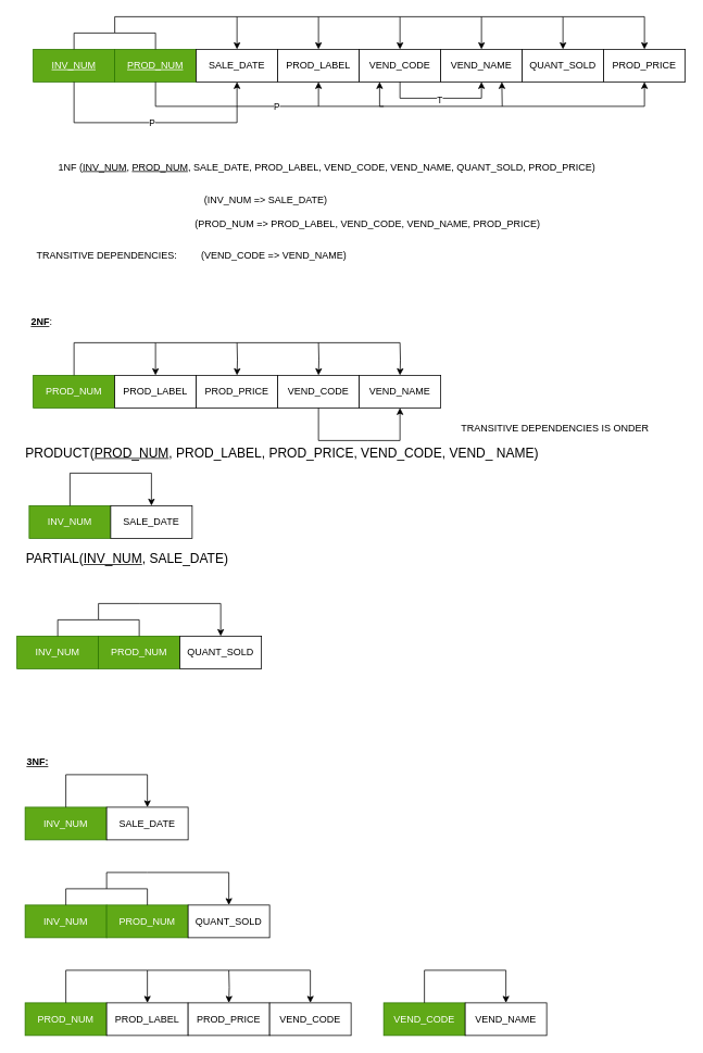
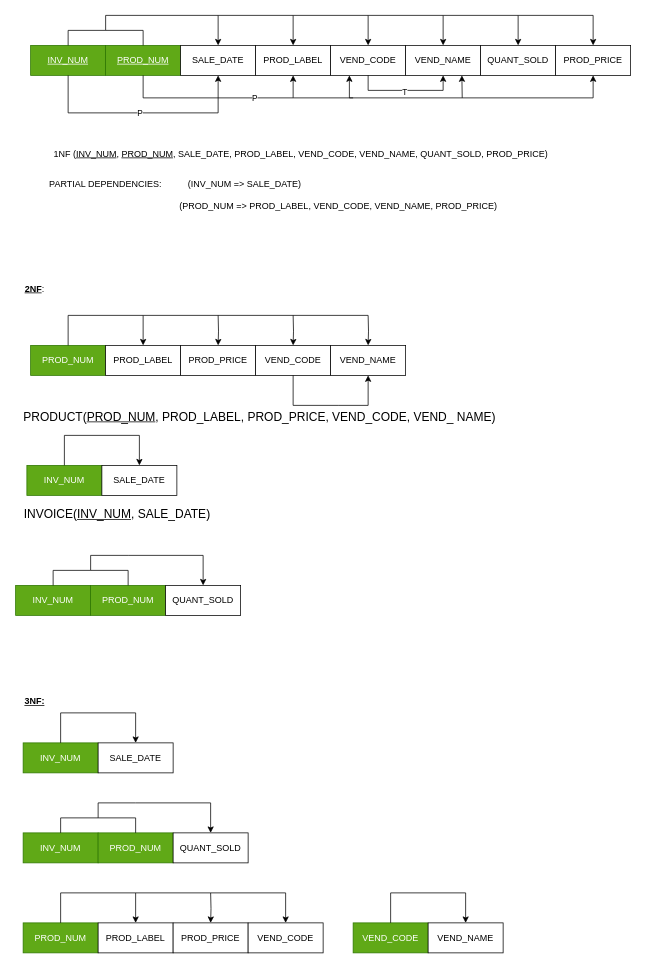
  <mxCell id="0" />
  <mxCell id="1" parent="0" />
  <mxCell id="2" value="&lt;font&gt;&lt;u&gt;INV_NUM&lt;/u&gt;&lt;/font&gt;" style="whiteSpace=wrap;html=1;align=center;fillColor=#60a917;fontColor=#ffffff;strokeColor=#2D7600;" parent="1" vertex="1"><mxGeometry x="40" y="60" width="100" height="40" as="geometry" /></mxCell>
  <mxCell id="3" value="&lt;u&gt;PROD_NUM&lt;/u&gt;" style="whiteSpace=wrap;html=1;align=center;fillColor=#60a917;fontColor=#ffffff;strokeColor=#2D7600;" parent="1" vertex="1"><mxGeometry x="140" y="60" width="100" height="40" as="geometry" /></mxCell>
  <mxCell id="4" value="SALE_DATE" style="whiteSpace=wrap;html=1;align=center;" parent="1" vertex="1"><mxGeometry x="240" y="60" width="100" height="40" as="geometry" /></mxCell>
  <mxCell id="5" value="PROD_LABEL" style="whiteSpace=wrap;html=1;align=center;" parent="1" vertex="1"><mxGeometry x="340" y="60" width="100" height="40" as="geometry" /></mxCell>
  <mxCell id="6" style="edgeStyle=orthogonalEdgeStyle;rounded=0;orthogonalLoop=1;jettySize=auto;html=1;exitX=0.25;exitY=1;exitDx=0;exitDy=0;entryX=0.25;entryY=1;entryDx=0;entryDy=0;" parent="1" target="7" edge="1"><mxGeometry relative="1" as="geometry"><mxPoint x="470" y="130" as="sourcePoint" /></mxGeometry></mxCell>
  <mxCell id="7" value="VEND_CODE" style="whiteSpace=wrap;html=1;align=center;" parent="1" vertex="1"><mxGeometry x="440" y="60" width="100" height="40" as="geometry" /></mxCell>
  <mxCell id="8" style="edgeStyle=orthogonalEdgeStyle;rounded=0;orthogonalLoop=1;jettySize=auto;html=1;exitX=0.75;exitY=1;exitDx=0;exitDy=0;entryX=0.75;entryY=1;entryDx=0;entryDy=0;" parent="1" target="9" edge="1"><mxGeometry relative="1" as="geometry"><mxPoint x="615.455" y="130" as="sourcePoint" /></mxGeometry></mxCell>
  <mxCell id="9" value="VEND_NAME" style="whiteSpace=wrap;html=1;align=center;" parent="1" vertex="1"><mxGeometry x="540" y="60" width="100" height="40" as="geometry" /></mxCell>
  <mxCell id="10" value="QUANT_SOLD" style="whiteSpace=wrap;html=1;align=center;" parent="1" vertex="1"><mxGeometry x="640" y="60" width="100" height="40" as="geometry" /></mxCell>
  <mxCell id="11" value="PROD_PRICE" style="whiteSpace=wrap;html=1;align=center;" parent="1" vertex="1"><mxGeometry x="740" y="60" width="100" height="40" as="geometry" /></mxCell>
  <mxCell id="12" value="" style="endArrow=classic;html=1;rounded=0;exitX=0.5;exitY=0;exitDx=0;exitDy=0;entryX=0.5;entryY=0;entryDx=0;entryDy=0;" parent="1" source="2" target="4" edge="1"><mxGeometry width="50" height="50" relative="1" as="geometry"><mxPoint x="100" y="10" as="sourcePoint" /><mxPoint x="150" y="-40" as="targetPoint" /><Array as="points"><mxPoint x="90" y="40" /><mxPoint x="140" y="40" /><mxPoint x="140" y="20" /><mxPoint x="290" y="20" /></Array></mxGeometry></mxCell>
  <mxCell id="13" value="" style="endArrow=none;html=1;rounded=0;exitX=0.5;exitY=0;exitDx=0;exitDy=0;" parent="1" source="3" edge="1"><mxGeometry width="50" height="50" relative="1" as="geometry"><mxPoint x="230" y="190" as="sourcePoint" /><mxPoint x="140" y="40" as="targetPoint" /><Array as="points"><mxPoint x="190" y="40" /></Array></mxGeometry></mxCell>
  <mxCell id="14" value="" style="endArrow=classic;html=1;rounded=0;entryX=0.5;entryY=0;entryDx=0;entryDy=0;" parent="1" target="5" edge="1"><mxGeometry width="50" height="50" relative="1" as="geometry"><mxPoint x="290" y="20" as="sourcePoint" /><mxPoint x="415" y="-40" as="targetPoint" /><Array as="points"><mxPoint x="390" y="20" /></Array></mxGeometry></mxCell>
  <mxCell id="15" value="" style="endArrow=classic;html=1;rounded=0;entryX=0.5;entryY=0;entryDx=0;entryDy=0;" parent="1" target="7" edge="1"><mxGeometry width="50" height="50" relative="1" as="geometry"><mxPoint x="390" y="20" as="sourcePoint" /><mxPoint x="520" y="-30" as="targetPoint" /><Array as="points"><mxPoint x="490" y="20" /></Array></mxGeometry></mxCell>
  <mxCell id="16" value="" style="endArrow=classic;html=1;rounded=0;entryX=0.5;entryY=0;entryDx=0;entryDy=0;" parent="1" target="9" edge="1"><mxGeometry width="50" height="50" relative="1" as="geometry"><mxPoint x="490" y="20" as="sourcePoint" /><mxPoint x="610" y="-40" as="targetPoint" /><Array as="points"><mxPoint x="590" y="20" /></Array></mxGeometry></mxCell>
  <mxCell id="17" value="" style="endArrow=classic;html=1;rounded=0;entryX=0.5;entryY=0;entryDx=0;entryDy=0;" parent="1" target="10" edge="1"><mxGeometry width="50" height="50" relative="1" as="geometry"><mxPoint x="590" y="20" as="sourcePoint" /><mxPoint x="720" y="-40" as="targetPoint" /><Array as="points"><mxPoint x="690" y="20" /></Array></mxGeometry></mxCell>
  <mxCell id="18" value="" style="endArrow=classic;html=1;rounded=0;entryX=0.5;entryY=0;entryDx=0;entryDy=0;" parent="1" target="11" edge="1"><mxGeometry width="50" height="50" relative="1" as="geometry"><mxPoint x="690" y="20" as="sourcePoint" /><mxPoint x="790" y="-30" as="targetPoint" /><Array as="points"><mxPoint x="790" y="20" /></Array></mxGeometry></mxCell>
  <mxCell id="19" value="" style="endArrow=classic;html=1;rounded=0;exitX=0.5;exitY=1;exitDx=0;exitDy=0;entryX=0.5;entryY=1;entryDx=0;entryDy=0;" parent="1" source="3" target="5" edge="1"><mxGeometry width="50" height="50" relative="1" as="geometry"><mxPoint x="250" y="230" as="sourcePoint" /><mxPoint x="460" y="130" as="targetPoint" /><Array as="points"><mxPoint x="190" y="130" /><mxPoint x="390" y="130" /></Array></mxGeometry></mxCell>
  <mxCell id="20" value="P" style="edgeLabel;html=1;align=center;verticalAlign=middle;resizable=0;points=[];" parent="19" vertex="1" connectable="0"><mxGeometry x="0.371" relative="1" as="geometry"><mxPoint as="offset" /></mxGeometry></mxCell>
  <mxCell id="21" value="" style="endArrow=classic;html=1;rounded=0;entryX=0.5;entryY=1;entryDx=0;entryDy=0;" parent="1" target="11" edge="1"><mxGeometry width="50" height="50" relative="1" as="geometry"><mxPoint x="390" y="130" as="sourcePoint" /><mxPoint x="540" y="180" as="targetPoint" /><Array as="points"><mxPoint x="790" y="130" /></Array></mxGeometry></mxCell>
  <mxCell id="22" value="" style="endArrow=classic;html=1;rounded=0;exitX=0.5;exitY=1;exitDx=0;exitDy=0;entryX=0.5;entryY=1;entryDx=0;entryDy=0;" parent="1" source="7" target="9" edge="1"><mxGeometry width="50" height="50" relative="1" as="geometry"><mxPoint x="490" y="240" as="sourcePoint" /><mxPoint x="540" y="190" as="targetPoint" /><Array as="points"><mxPoint x="490" y="120" /><mxPoint x="590" y="120" /></Array></mxGeometry></mxCell>
  <mxCell id="23" value="T" style="edgeLabel;html=1;align=center;verticalAlign=middle;resizable=0;points=[];" parent="22" vertex="1" connectable="0"><mxGeometry x="-0.026" y="-1" relative="1" as="geometry"><mxPoint as="offset" /></mxGeometry></mxCell>
  <mxCell id="24" value="" style="endArrow=classic;html=1;rounded=0;exitX=0.5;exitY=1;exitDx=0;exitDy=0;entryX=0.5;entryY=1;entryDx=0;entryDy=0;" parent="1" source="2" target="4" edge="1"><mxGeometry width="50" height="50" relative="1" as="geometry"><mxPoint x="130" y="210" as="sourcePoint" /><mxPoint x="180" y="160" as="targetPoint" /><Array as="points"><mxPoint x="90" y="150" /><mxPoint x="290" y="150" /></Array></mxGeometry></mxCell>
  <mxCell id="25" value="P" style="edgeLabel;html=1;align=center;verticalAlign=middle;resizable=0;points=[];" parent="24" vertex="1" connectable="0"><mxGeometry x="-0.031" relative="1" as="geometry"><mxPoint as="offset" /></mxGeometry></mxCell>
  <mxCell id="26" value="1NF (&lt;u&gt;INV_NUM&lt;/u&gt;, &lt;u&gt;PROD_NUM&lt;/u&gt;, SALE_DATE, PROD_LABEL, VEND_CODE, VEND_NAME, QUANT_SOLD, PROD_PRICE)" style="text;html=1;align=center;verticalAlign=middle;resizable=0;points=[];autosize=1;strokeColor=none;fillColor=none;" parent="1" vertex="1"><mxGeometry x="60" y="190" width="680" height="30" as="geometry" /></mxCell>
+ <mxCell id="27" value="PARTIAL DEPENDEN&lt;span style=&quot;background-color: transparent; color: light-dark(rgb(0, 0, 0), rgb(255, 255, 255));&quot;&gt;CIES:&lt;/span&gt;" style="text;strokeColor=none;align=center;fillColor=none;html=1;verticalAlign=middle;whiteSpace=wrap;rounded=0;" parent="1" vertex="1"><mxGeometry x="60" y="230" width="160" height="30" as="geometry" /></mxCell>
  <mxCell id="28" value="(INV_NUM =&amp;gt; SALE_DATE)" style="text;html=1;align=center;verticalAlign=middle;resizable=0;points=[];autosize=1;strokeColor=none;fillColor=none;" parent="1" vertex="1"><mxGeometry x="240" y="230" width="170" height="30" as="geometry" /></mxCell>
  <mxCell id="29" value="(PROD_NUM =&amp;gt; PROD_LABEL, VEND_CODE, VEND_NAME, PROD_PRICE)" style="text;html=1;align=center;verticalAlign=middle;resizable=0;points=[];autosize=1;strokeColor=none;fillColor=none;" parent="1" vertex="1"><mxGeometry x="225" y="260" width="450" height="30" as="geometry" /></mxCell>
- <mxCell id="30" value="TRANSITIVE DEPENDENCIES:" style="text;html=1;align=center;verticalAlign=middle;resizable=0;points=[];autosize=1;strokeColor=none;fillColor=none;" parent="1" vertex="1"><mxGeometry x="30" y="298" width="200" height="30" as="geometry" /></mxCell>
- <mxCell id="31" value="(VEND_CODE =&amp;gt; VEND_NAME)" style="text;html=1;align=center;verticalAlign=middle;resizable=0;points=[];autosize=1;strokeColor=none;fillColor=none;" parent="1" vertex="1"><mxGeometry x="235" y="298" width="200" height="30" as="geometry" /></mxCell>
  <mxCell id="32" value="PROD_NUM" style="whiteSpace=wrap;html=1;align=center;fillColor=#60a917;fontColor=#ffffff;strokeColor=#2D7600;" parent="1" vertex="1"><mxGeometry x="40" y="460" width="100" height="40" as="geometry" /></mxCell>
  <mxCell id="33" value="PROD_LABEL" style="whiteSpace=wrap;html=1;align=center;" parent="1" vertex="1"><mxGeometry x="140" y="460" width="100" height="40" as="geometry" /></mxCell>
  <mxCell id="34" style="edgeStyle=orthogonalEdgeStyle;rounded=0;orthogonalLoop=1;jettySize=auto;html=1;" parent="1" target="35" edge="1"><mxGeometry relative="1" as="geometry"><mxPoint x="290" y="420" as="sourcePoint" /></mxGeometry></mxCell>
  <mxCell id="35" value="PROD_PRICE" style="whiteSpace=wrap;html=1;align=center;" parent="1" vertex="1"><mxGeometry x="240" y="460" width="100" height="40" as="geometry" /></mxCell>
  <mxCell id="36" style="edgeStyle=orthogonalEdgeStyle;rounded=0;orthogonalLoop=1;jettySize=auto;html=1;" parent="1" target="37" edge="1"><mxGeometry relative="1" as="geometry"><mxPoint x="390" y="420" as="sourcePoint" /></mxGeometry></mxCell>
  <mxCell id="37" value="VEND_CODE" style="whiteSpace=wrap;html=1;align=center;" parent="1" vertex="1"><mxGeometry x="340" y="460" width="100" height="40" as="geometry" /></mxCell>
  <mxCell id="38" value="INV_NUM" style="whiteSpace=wrap;html=1;align=center;fillColor=#60a917;fontColor=#ffffff;strokeColor=#2D7600;" parent="1" vertex="1"><mxGeometry x="35" y="620" width="100" height="40" as="geometry" /></mxCell>
  <mxCell id="39" value="SALE_DATE" style="whiteSpace=wrap;html=1;align=center;" parent="1" vertex="1"><mxGeometry x="135" y="620" width="100" height="40" as="geometry" /></mxCell>
  <mxCell id="40" style="edgeStyle=orthogonalEdgeStyle;rounded=0;orthogonalLoop=1;jettySize=auto;html=1;" parent="1" target="41" edge="1"><mxGeometry relative="1" as="geometry"><mxPoint x="490" y="420" as="sourcePoint" /></mxGeometry></mxCell>
  <mxCell id="41" value="VEND_NAME" style="whiteSpace=wrap;html=1;align=center;" parent="1" vertex="1"><mxGeometry x="440" y="460" width="100" height="40" as="geometry" /></mxCell>
- <mxCell id="42" value="&lt;u&gt;&lt;b&gt;2NF&lt;/b&gt;&lt;/u&gt;:" style="text;html=1;align=center;verticalAlign=middle;resizable=0;points=[];autosize=1;strokeColor=none;fillColor=none;" parent="1" vertex="1"><mxGeometry x="25" y="380" width="50" height="30" as="geometry" /></mxCell>
+ <mxCell id="42" value="&lt;u&gt;&lt;b&gt;2NF&lt;/b&gt;&lt;/u&gt;:" style="text;html=1;align=center;verticalAlign=middle;resizable=0;points=[];autosize=1;strokeColor=none;fillColor=none;" parent="1" vertex="1"><mxGeometry y="370" width="50" height="30" as="geometry" x="20" /></mxCell>
  <mxCell id="43" value="INV_NUM" style="whiteSpace=wrap;html=1;align=center;fillColor=#60a917;fontColor=#ffffff;strokeColor=#2D7600;" parent="1" vertex="1"><mxGeometry y="780" width="100" height="40" as="geometry" x="20" /></mxCell>
  <mxCell id="44" value="PROD_NUM" style="whiteSpace=wrap;html=1;align=center;fillColor=#60a917;fontColor=#ffffff;strokeColor=#2D7600;" parent="1" vertex="1"><mxGeometry x="120" y="780" width="100" height="40" as="geometry" /></mxCell>
  <mxCell id="45" value="QUANT_SOLD" style="whiteSpace=wrap;html=1;align=center;" parent="1" vertex="1"><mxGeometry x="220" y="780" width="100" height="40" as="geometry" /></mxCell>
  <mxCell id="46" value="" style="endArrow=classic;html=1;rounded=0;exitX=0.5;exitY=0;exitDx=0;exitDy=0;entryX=0.5;entryY=0;entryDx=0;entryDy=0;" parent="1" source="32" target="33" edge="1"><mxGeometry width="50" height="50" relative="1" as="geometry"><mxPoint x="170" y="420" as="sourcePoint" /><mxPoint x="220" y="370" as="targetPoint" /><Array as="points"><mxPoint x="90" y="420" /><mxPoint x="190" y="420" /></Array></mxGeometry></mxCell>
  <mxCell id="47" value="" style="endArrow=none;html=1;rounded=0;startFill=0;" parent="1" edge="1"><mxGeometry width="50" height="50" relative="1" as="geometry"><mxPoint x="190" y="420" as="sourcePoint" /><mxPoint x="490" y="420" as="targetPoint" /></mxGeometry></mxCell>
- <mxCell id="48" value="TRANSITIVE DEPENDENCIES IS ONDER" style="text;html=1;align=center;verticalAlign=middle;resizable=0;points=[];autosize=1;strokeColor=none;fillColor=none;" parent="1" vertex="1"><mxGeometry x="555" y="510" width="250" height="30" as="geometry" /></mxCell>
  <mxCell id="49" value="" style="endArrow=classic;html=1;rounded=0;exitX=0.5;exitY=1;exitDx=0;exitDy=0;entryX=0.5;entryY=1;entryDx=0;entryDy=0;" parent="1" source="37" target="41" edge="1"><mxGeometry width="50" height="50" relative="1" as="geometry"><mxPoint x="400" y="560" as="sourcePoint" /><mxPoint x="450" y="510" as="targetPoint" /><Array as="points"><mxPoint x="390" y="540" /><mxPoint x="450" y="540" /><mxPoint x="490" y="540" /></Array></mxGeometry></mxCell>
  <mxCell id="50" value="" style="endArrow=classic;html=1;rounded=0;exitX=0.5;exitY=0;exitDx=0;exitDy=0;entryX=0.5;entryY=0;entryDx=0;entryDy=0;" parent="1" source="38" target="39" edge="1"><mxGeometry width="50" height="50" relative="1" as="geometry"><mxPoint x="325" y="610" as="sourcePoint" /><mxPoint x="375" y="560" as="targetPoint" /><Array as="points"><mxPoint x="85" y="580" /><mxPoint x="185" y="580" /></Array></mxGeometry></mxCell>
  <mxCell id="51" value="" style="endArrow=classic;html=1;rounded=0;exitX=0.5;exitY=0;exitDx=0;exitDy=0;entryX=0.5;entryY=0;entryDx=0;entryDy=0;" parent="1" edge="1"><mxGeometry width="50" height="50" relative="1" as="geometry"><mxPoint x="170" y="780" as="sourcePoint" /><mxPoint x="270" y="780" as="targetPoint" /><Array as="points"><mxPoint x="170" y="760" /><mxPoint x="120" y="760" /><mxPoint x="120" y="740" /><mxPoint x="170" y="740" /><mxPoint x="270" y="740" /></Array></mxGeometry></mxCell>
  <mxCell id="52" value="" style="endArrow=none;html=1;rounded=0;exitX=0.5;exitY=0;exitDx=0;exitDy=0;startFill=0;" parent="1" source="43" edge="1"><mxGeometry width="50" height="50" relative="1" as="geometry"><mxPoint x="50" y="760" as="sourcePoint" /><mxPoint x="120" y="760" as="targetPoint" /><Array as="points"><mxPoint x="70" y="760" /></Array></mxGeometry></mxCell>
  <mxCell id="53" value="&lt;b&gt;&lt;u&gt;3NF:&lt;/u&gt;&lt;/b&gt;" style="text;html=1;align=center;verticalAlign=middle;resizable=0;points=[];autosize=1;strokeColor=none;fillColor=none;" parent="1" vertex="1"><mxGeometry y="920" width="50" height="30" as="geometry" x="20" /></mxCell>
  <mxCell id="54" value="INV_NUM" style="whiteSpace=wrap;html=1;align=center;fillColor=#60a917;fontColor=#ffffff;strokeColor=#2D7600;" parent="1" vertex="1"><mxGeometry x="30" y="990" width="100" height="40" as="geometry" /></mxCell>
  <mxCell id="55" value="SALE_DATE" style="whiteSpace=wrap;html=1;align=center;" parent="1" vertex="1"><mxGeometry x="130" y="990" width="100" height="40" as="geometry" /></mxCell>
  <mxCell id="56" value="INV_NUM" style="whiteSpace=wrap;html=1;align=center;fillColor=#60a917;fontColor=#ffffff;strokeColor=#2D7600;" parent="1" vertex="1"><mxGeometry x="30" y="1110" width="100" height="40" as="geometry" /></mxCell>
  <mxCell id="57" value="PROD_NUM" style="whiteSpace=wrap;html=1;align=center;fillColor=#60a917;fontColor=#ffffff;strokeColor=#2D7600;" parent="1" vertex="1"><mxGeometry x="130" y="1110" width="100" height="40" as="geometry" /></mxCell>
  <mxCell id="58" value="" style="endArrow=classic;html=1;rounded=0;exitX=0.5;exitY=0;exitDx=0;exitDy=0;entryX=0.5;entryY=0;entryDx=0;entryDy=0;" parent="1" source="54" target="55" edge="1"><mxGeometry width="50" height="50" relative="1" as="geometry"><mxPoint x="320" y="980" as="sourcePoint" /><mxPoint x="370" y="930" as="targetPoint" /><Array as="points"><mxPoint x="80" y="950" /><mxPoint x="180" y="950" /></Array></mxGeometry></mxCell>
  <mxCell id="59" value="" style="endArrow=classic;html=1;rounded=0;exitX=0.5;exitY=0;exitDx=0;exitDy=0;entryX=0.5;entryY=0;entryDx=0;entryDy=0;" parent="1" edge="1"><mxGeometry width="50" height="50" relative="1" as="geometry"><mxPoint x="180" y="1110" as="sourcePoint" /><mxPoint x="280" y="1110" as="targetPoint" /><Array as="points"><mxPoint x="180" y="1090" /><mxPoint x="130" y="1090" /><mxPoint x="130" y="1070" /><mxPoint x="180" y="1070" /><mxPoint x="280" y="1070" /></Array></mxGeometry></mxCell>
  <mxCell id="60" value="" style="endArrow=none;html=1;rounded=0;exitX=0.5;exitY=0;exitDx=0;exitDy=0;startFill=0;" parent="1" source="56" edge="1"><mxGeometry width="50" height="50" relative="1" as="geometry"><mxPoint x="60" y="1090" as="sourcePoint" /><mxPoint x="130" y="1090" as="targetPoint" /><Array as="points"><mxPoint x="80" y="1090" /></Array></mxGeometry></mxCell>
  <mxCell id="61" value="QUANT_SOLD" style="whiteSpace=wrap;html=1;align=center;" parent="1" vertex="1"><mxGeometry x="230" y="1110" width="100" height="40" as="geometry" /></mxCell>
  <mxCell id="62" value="PROD_NUM" style="whiteSpace=wrap;html=1;align=center;fillColor=#60a917;fontColor=#ffffff;strokeColor=#2D7600;" parent="1" vertex="1"><mxGeometry x="30" y="1230" width="100" height="40" as="geometry" /></mxCell>
  <mxCell id="63" value="PROD_LABEL" style="whiteSpace=wrap;html=1;align=center;" parent="1" vertex="1"><mxGeometry x="130" y="1230" width="100" height="40" as="geometry" /></mxCell>
  <mxCell id="64" style="edgeStyle=orthogonalEdgeStyle;rounded=0;orthogonalLoop=1;jettySize=auto;html=1;" parent="1" target="65" edge="1"><mxGeometry relative="1" as="geometry"><mxPoint x="280" y="1190" as="sourcePoint" /></mxGeometry></mxCell>
  <mxCell id="65" value="PROD_PRICE" style="whiteSpace=wrap;html=1;align=center;" parent="1" vertex="1"><mxGeometry x="230" y="1230" width="100" height="40" as="geometry" /></mxCell>
  <mxCell id="66" value="" style="endArrow=classic;html=1;rounded=0;exitX=0.5;exitY=0;exitDx=0;exitDy=0;entryX=0.5;entryY=0;entryDx=0;entryDy=0;" parent="1" source="62" target="63" edge="1"><mxGeometry width="50" height="50" relative="1" as="geometry"><mxPoint x="160" y="1190" as="sourcePoint" /><mxPoint x="210" y="1140" as="targetPoint" /><Array as="points"><mxPoint x="80" y="1190" /><mxPoint x="180" y="1190" /></Array></mxGeometry></mxCell>
  <mxCell id="67" value="" style="endArrow=none;html=1;rounded=0;startFill=0;" parent="1" edge="1"><mxGeometry width="50" height="50" relative="1" as="geometry"><mxPoint x="180" y="1190" as="sourcePoint" /><mxPoint x="280" y="1190" as="targetPoint" /></mxGeometry></mxCell>
  <mxCell id="68" value="VEND_CODE" style="whiteSpace=wrap;html=1;align=center;fillColor=#60a917;fontColor=#ffffff;strokeColor=#2D7600;" parent="1" vertex="1"><mxGeometry x="470" y="1230" width="100" height="40" as="geometry" /></mxCell>
  <mxCell id="69" value="VEND_NAME" style="whiteSpace=wrap;html=1;align=center;" parent="1" vertex="1"><mxGeometry x="570" y="1230" width="100" height="40" as="geometry" /></mxCell>
  <mxCell id="70" value="" style="endArrow=classic;html=1;rounded=0;" parent="1" edge="1"><mxGeometry width="50" height="50" relative="1" as="geometry"><mxPoint x="520" y="1230" as="sourcePoint" /><mxPoint x="620" y="1230" as="targetPoint" /><Array as="points"><mxPoint x="520" y="1190" /><mxPoint x="620" y="1190" /></Array></mxGeometry></mxCell>
  <mxCell id="71" value="VEND_CODE" style="whiteSpace=wrap;html=1;align=center;" parent="1" vertex="1"><mxGeometry x="330" y="1230" width="100" height="40" as="geometry" /></mxCell>
  <mxCell id="72" value="" style="endArrow=classic;html=1;rounded=0;entryX=0.5;entryY=0;entryDx=0;entryDy=0;" parent="1" target="71" edge="1"><mxGeometry width="50" height="50" relative="1" as="geometry"><mxPoint x="280" y="1190" as="sourcePoint" /><mxPoint x="390" y="1150" as="targetPoint" /><Array as="points"><mxPoint x="380" y="1190" /></Array></mxGeometry></mxCell>
  <mxCell id="73" value="PRODUCT(&lt;u&gt;PROD_NUM&lt;/u&gt;, PROD_LABEL, PROD_PRICE, VEND_CODE, VEND_ NAME)" style="text;html=1;align=center;verticalAlign=middle;resizable=0;points=[];autosize=1;strokeColor=none;fillColor=none;fontSize=16;" vertex="1" parent="1"><mxGeometry y="540" width="650" height="30" as="geometry" x="20" /></mxCell>
- <mxCell id="74" value="PARTIAL(&lt;u&gt;INV_NUM&lt;/u&gt;, SALE_DATE)" style="text;html=1;align=center;verticalAlign=middle;resizable=0;points=[];autosize=1;strokeColor=none;fillColor=none;fontSize=16;" vertex="1" parent="1"><mxGeometry y="670" width="270" height="30" as="geometry" x="20" /></mxCell>
+ <mxCell id="74" value="INVOICE(&lt;u&gt;INV_NUM&lt;/u&gt;, SALE_DATE)" style="text;html=1;align=center;verticalAlign=middle;resizable=0;points=[];autosize=1;strokeColor=none;fillColor=none;fontSize=16;" vertex="1" parent="1"><mxGeometry y="670" width="270" height="30" as="geometry" x="20" /></mxCell>
